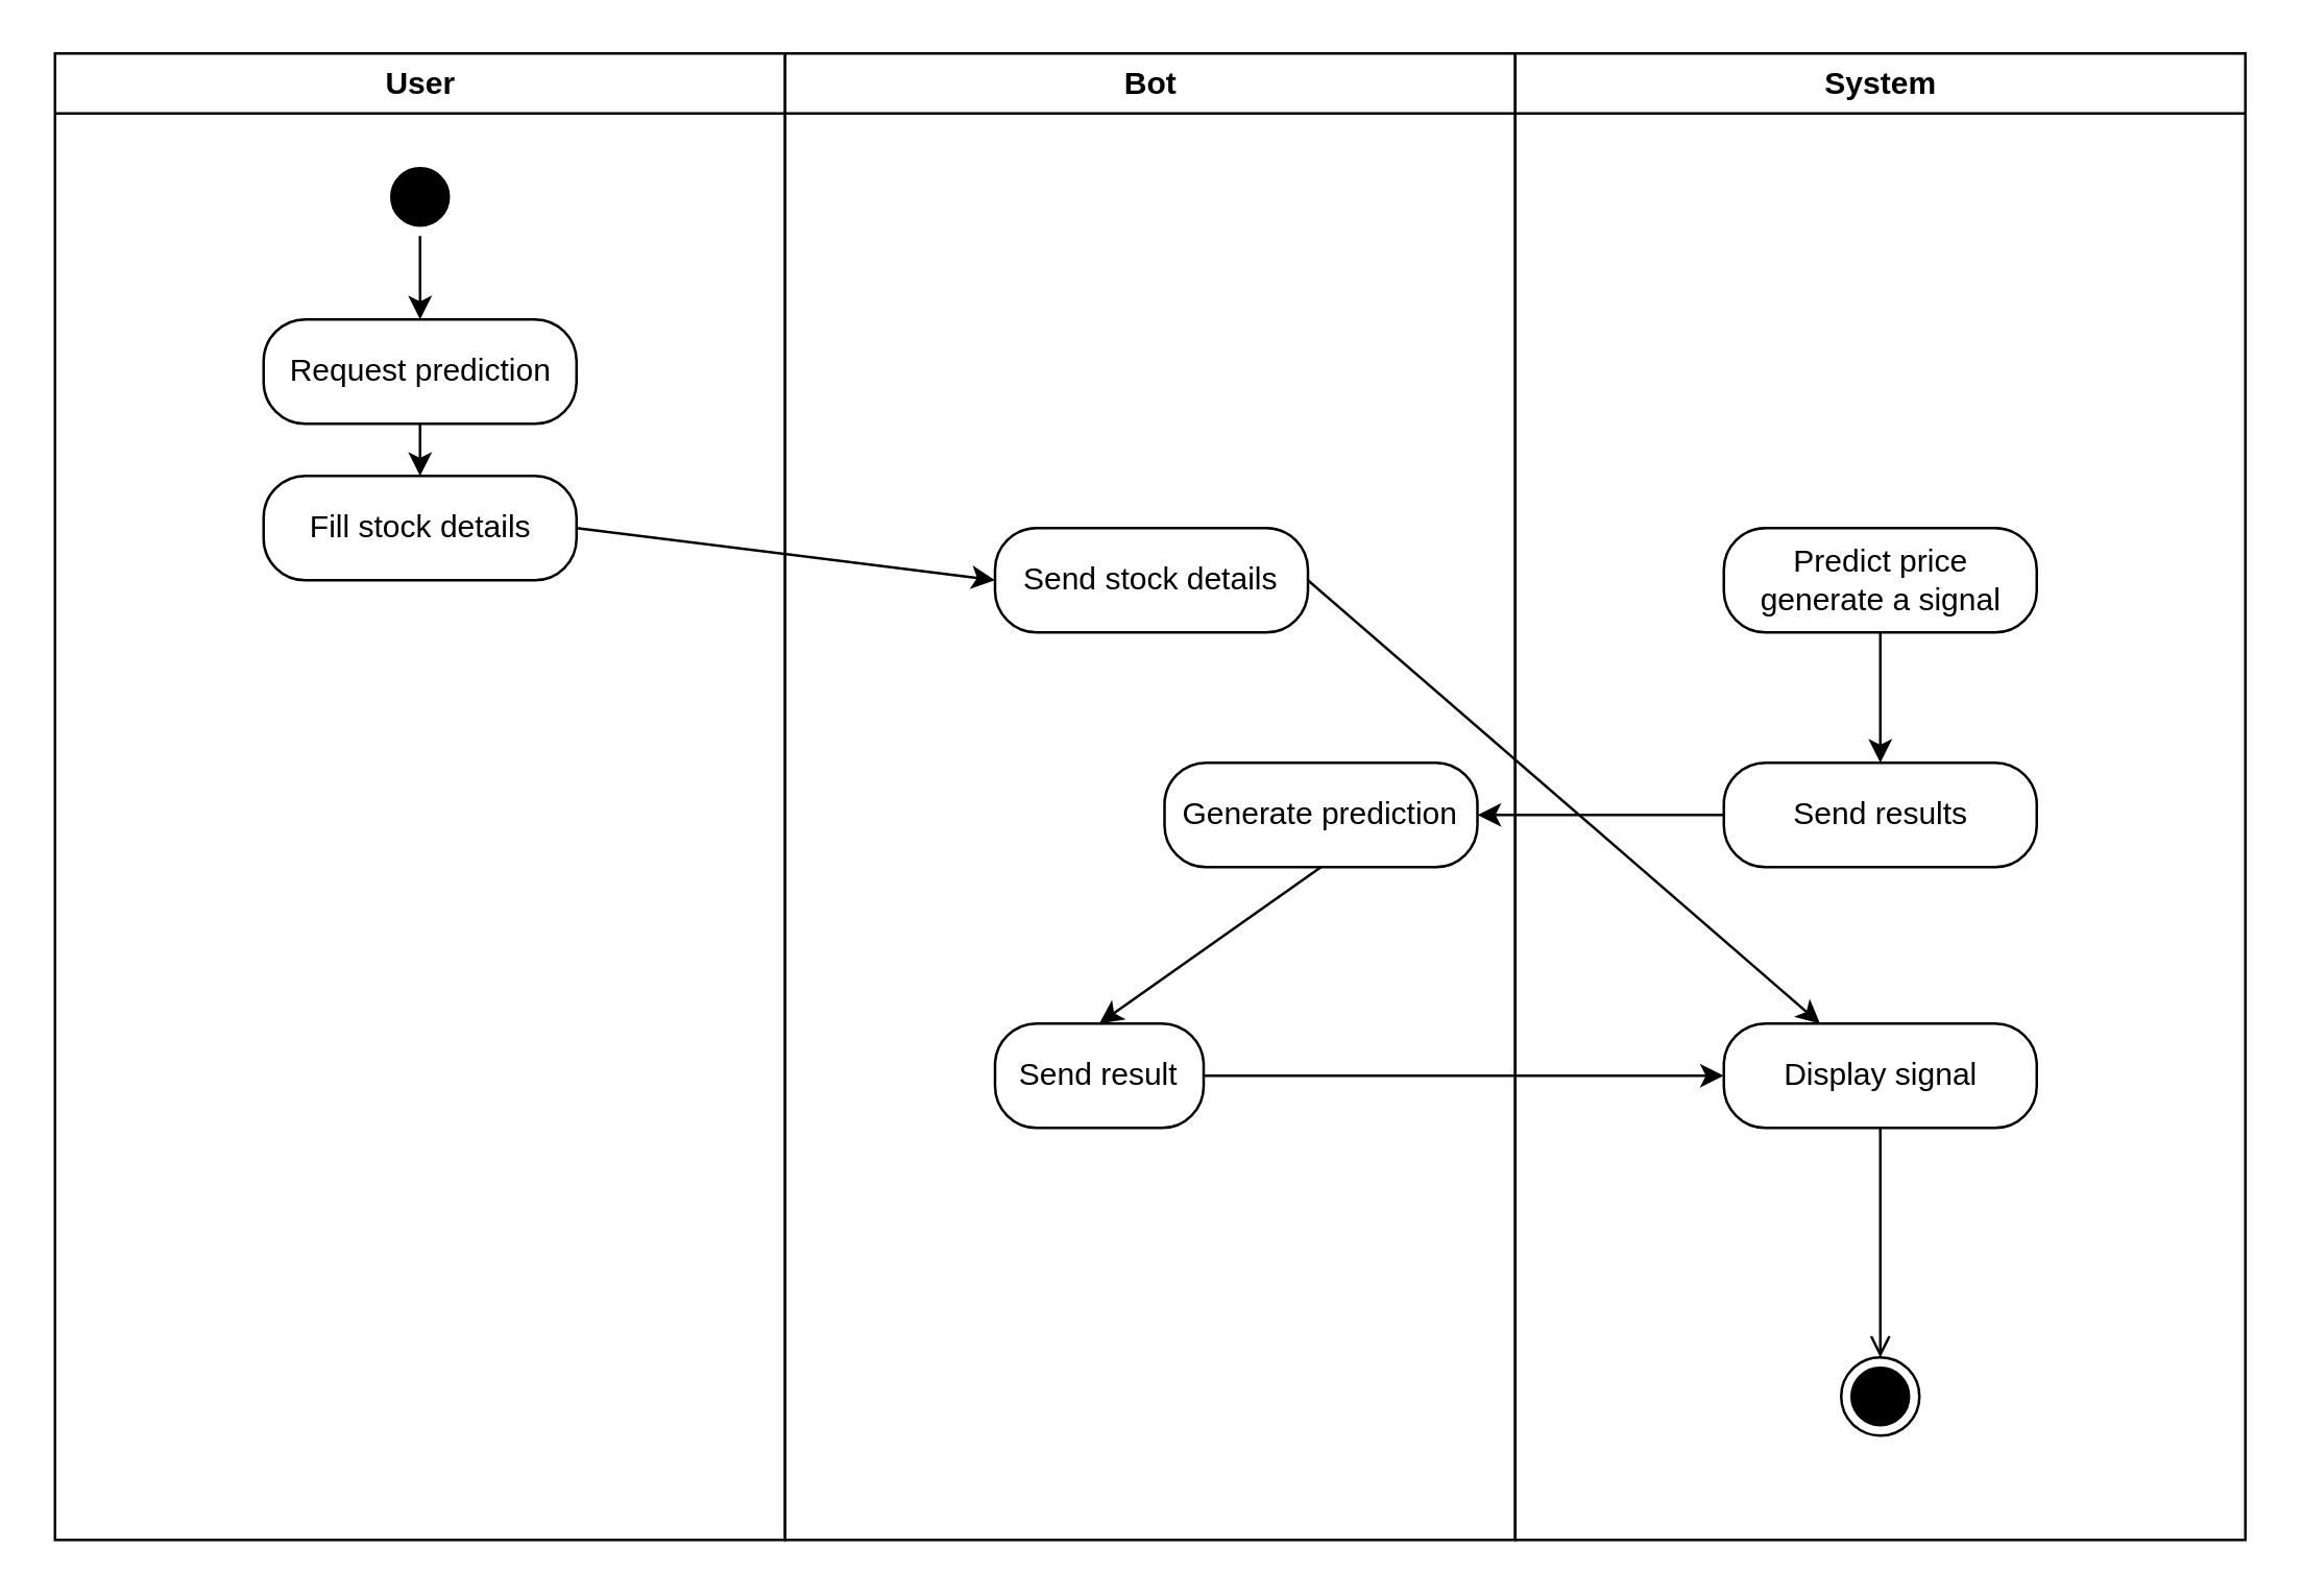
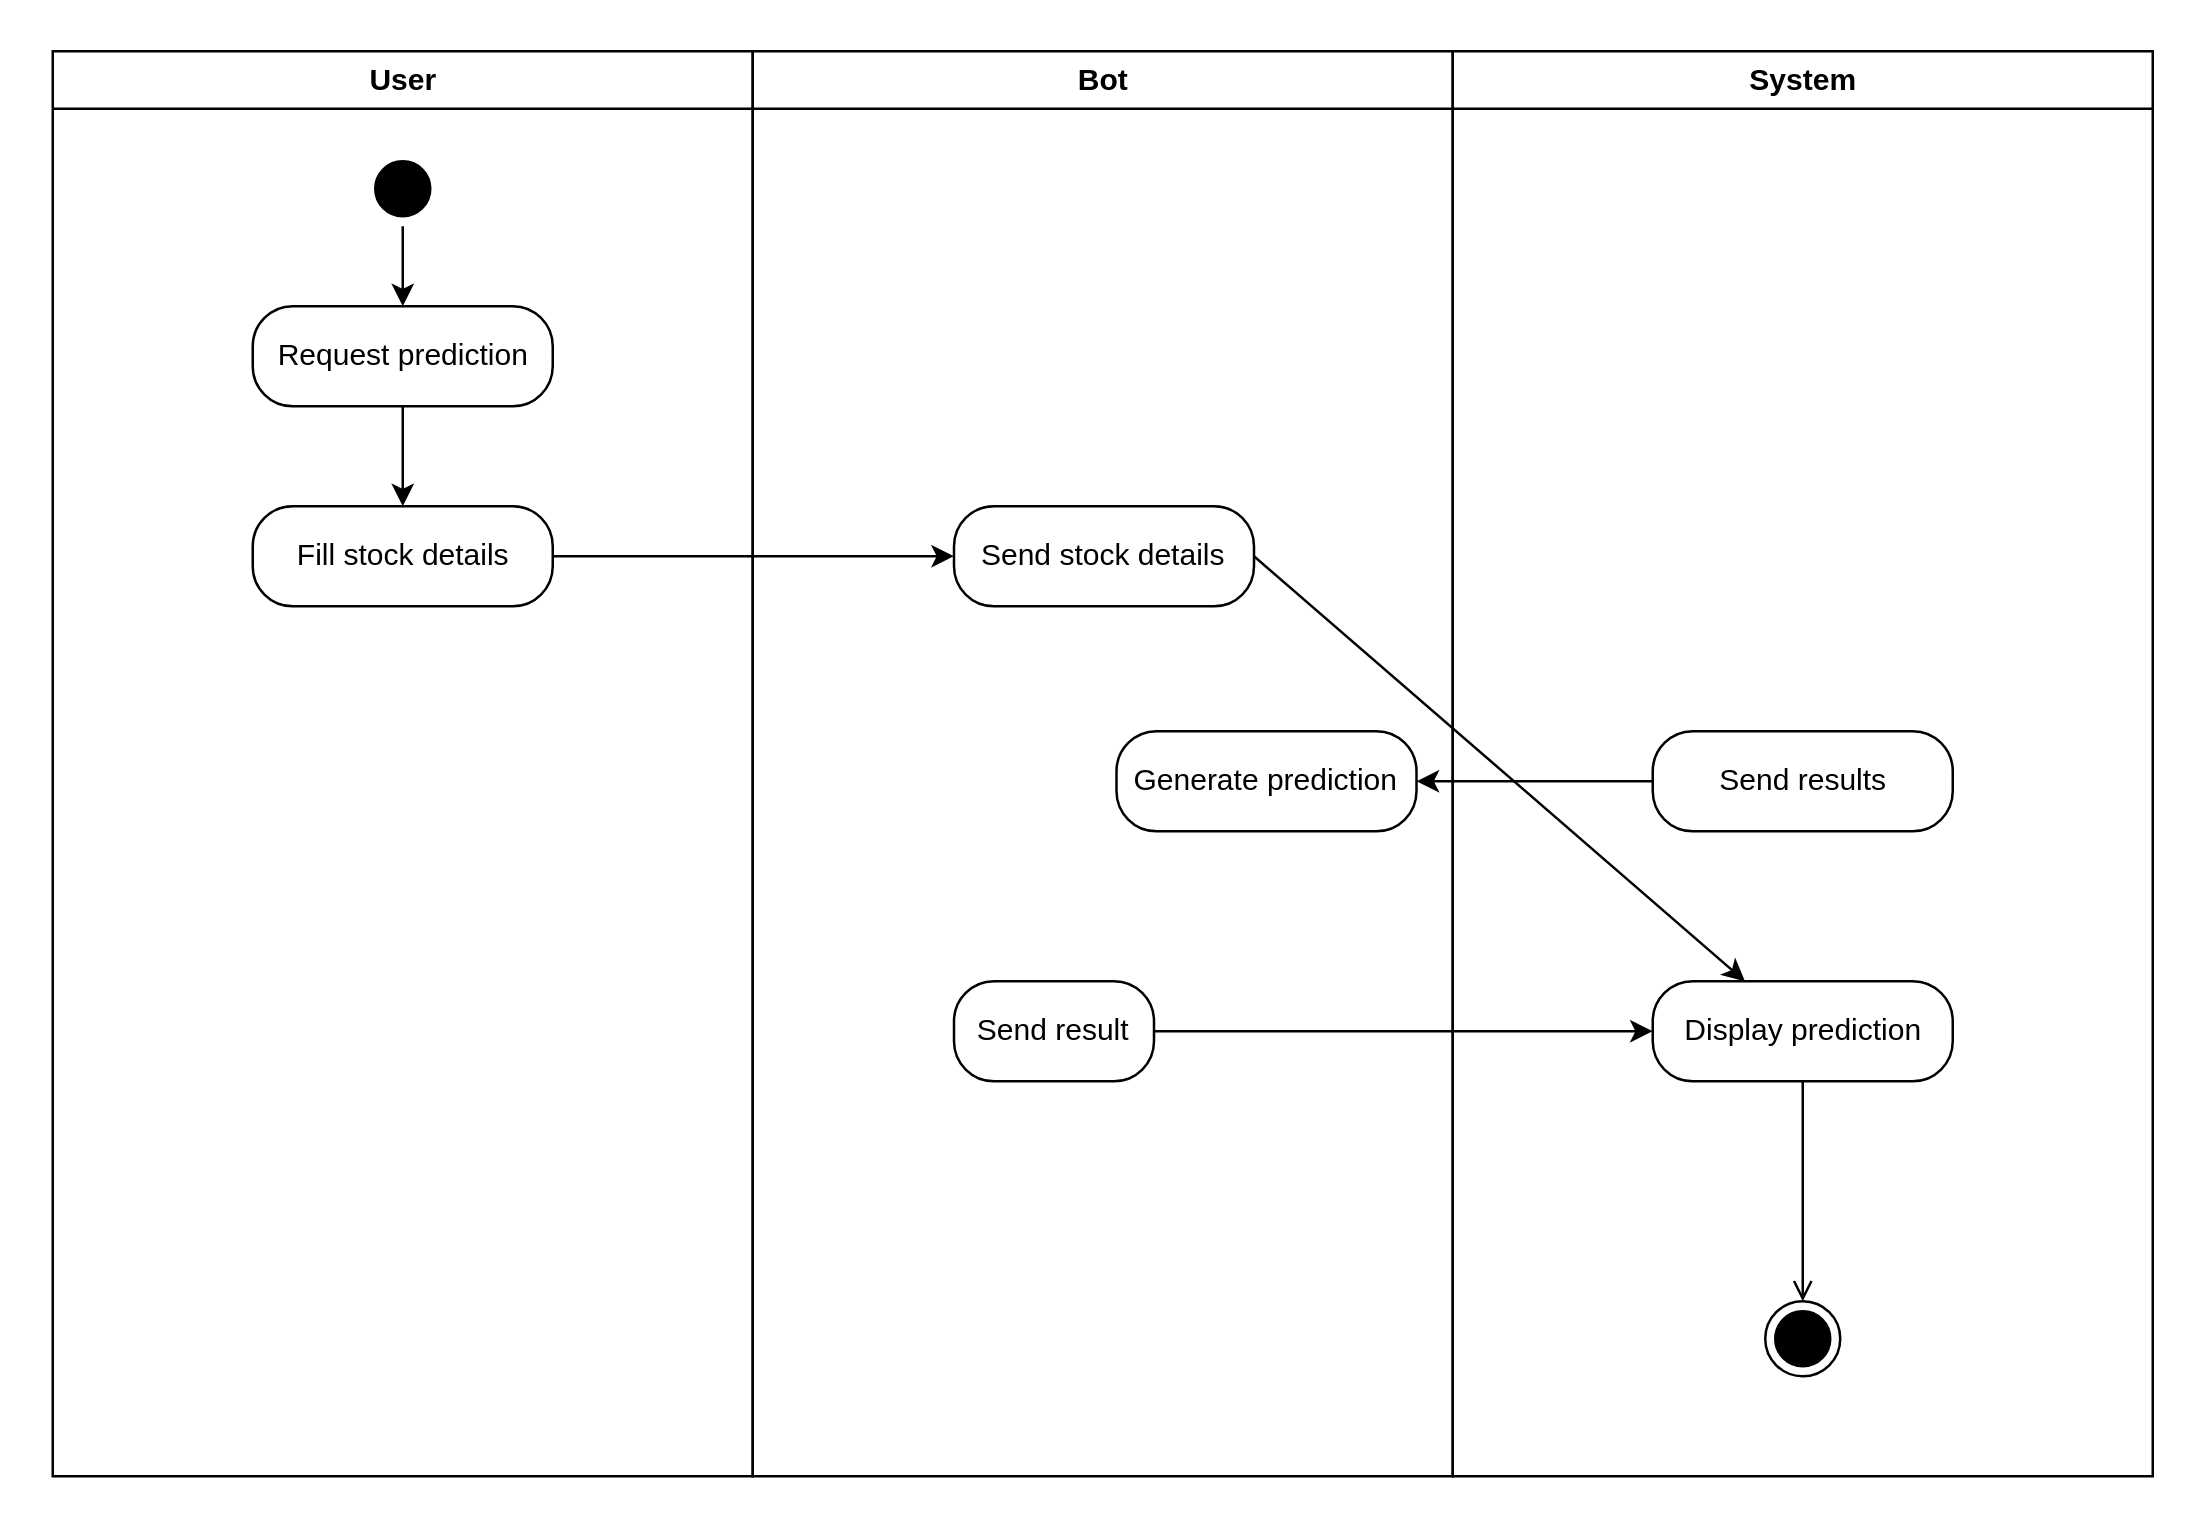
  <mxCell id="0" />
  <mxCell id="1" parent="0" />
  <mxCell id="2" value="User" style="swimlane;whiteSpace=wrap;strokeColor=#000000;" parent="1" vertex="1"><mxGeometry x="20.5" y="20" width="280" height="570" as="geometry" /></mxCell>
  <mxCell id="3" value="" style="ellipse;shape=startState;fillColor=#000000;strokeColor=#000000;" parent="2" vertex="1"><mxGeometry x="125" y="40" width="30" height="30" as="geometry" /></mxCell>
  <mxCell id="4" value="Request prediction" style="rounded=1;whiteSpace=wrap;html=1;arcSize=40;fontColor=#000000;fillColor=#FFFFFF;strokeColor=#000000;shadow=0;" parent="2" vertex="1"><mxGeometry x="80" y="102" width="120" height="40" as="geometry" /></mxCell>
  <mxCell id="5" value="" style="endArrow=classic;html=1;rounded=0;exitX=0.5;exitY=1;exitDx=0;exitDy=0;entryX=0.5;entryY=0;entryDx=0;entryDy=0;" parent="2" source="3" target="4" edge="1"><mxGeometry width="50" height="50" relative="1" as="geometry"><mxPoint x="45.5" y="92" as="sourcePoint" /><mxPoint x="95.5" y="42" as="targetPoint" /></mxGeometry></mxCell>
  <mxCell id="6" value="" style="endArrow=classic;html=1;rounded=0;exitX=0.5;exitY=1;exitDx=0;exitDy=0;entryX=0.5;entryY=0;entryDx=0;entryDy=0;" parent="2" source="4" target="7" edge="1"><mxGeometry width="50" height="50" relative="1" as="geometry"><mxPoint x="135.5" y="192" as="sourcePoint" /><mxPoint x="145.5" y="162" as="targetPoint" /></mxGeometry></mxCell>
- <mxCell id="7" value="Fill stock&amp;nbsp;&lt;span style=&quot;background-color: initial;&quot;&gt;details&lt;/span&gt;" style="rounded=1;whiteSpace=wrap;html=1;arcSize=40;fontColor=#000000;fillColor=#FFFFFF;strokeColor=#000000;shadow=0;" parent="2" vertex="1"><mxGeometry x="80" y="162" width="120" height="40" as="geometry" /></mxCell>
+ <mxCell id="7" value="Fill stock&amp;nbsp;&lt;span style=&quot;background-color: initial;&quot;&gt;details&lt;/span&gt;" style="rounded=1;whiteSpace=wrap;html=1;arcSize=40;fontColor=#000000;fillColor=#FFFFFF;strokeColor=#000000;shadow=0;" parent="2" vertex="1"><mxGeometry x="80" y="182" width="120" height="40" as="geometry" /></mxCell>
  <mxCell id="8" value="Bot" style="swimlane;whiteSpace=wrap;strokeColor=#000000;" parent="1" vertex="1"><mxGeometry x="300.5" y="20" width="280" height="570" as="geometry" /></mxCell>
  <mxCell id="9" value="Send stock details" style="rounded=1;whiteSpace=wrap;html=1;arcSize=40;fontColor=#000000;fillColor=#FFFFFF;strokeColor=#000000;shadow=0;" parent="8" vertex="1"><mxGeometry x="80.5" y="182" width="120" height="40" as="geometry" /></mxCell>
  <mxCell id="10" value="Generate prediction" style="rounded=1;whiteSpace=wrap;html=1;arcSize=40;fontColor=#000000;fillColor=#FFFFFF;strokeColor=#000000;shadow=0;" parent="8" vertex="1"><mxGeometry x="145.5" y="272" width="120" height="40" as="geometry" /></mxCell>
  <mxCell id="11" value="Send result" style="rounded=1;whiteSpace=wrap;html=1;arcSize=40;fontColor=#000000;fillColor=#FFFFFF;strokeColor=#000000;shadow=0;" parent="8" vertex="1"><mxGeometry x="80.5" y="372" width="80" height="40" as="geometry" /></mxCell>
- <mxCell id="12" value="" style="endArrow=classic;html=1;rounded=0;exitX=0.5;exitY=1;exitDx=0;exitDy=0;entryX=0.5;entryY=0;entryDx=0;entryDy=0;" parent="8" source="10" target="11" edge="1"><mxGeometry width="50" height="50" relative="1" as="geometry"><mxPoint x="155.5" y="392" as="sourcePoint" /><mxPoint x="205.5" y="342" as="targetPoint" /></mxGeometry></mxCell>
  <mxCell id="13" value="System" style="swimlane;whiteSpace=wrap;strokeColor=#000000;" parent="1" vertex="1"><mxGeometry x="580.5" y="20" width="280" height="570" as="geometry" /></mxCell>
  <mxCell id="14" value="" style="ellipse;shape=endState;fillColor=#000000;strokeColor=#000000;" parent="13" vertex="1"><mxGeometry x="125" y="500" width="30" height="30" as="geometry" /></mxCell>
  <mxCell id="15" value="" style="endArrow=open;strokeColor=#000000;endFill=1;rounded=0;exitX=0.5;exitY=1;exitDx=0;exitDy=0;" parent="13" source="19" target="14" edge="1"><mxGeometry relative="1" as="geometry"><mxPoint x="145" y="455" as="sourcePoint" /></mxGeometry></mxCell>
- <mxCell id="16" value="&lt;div&gt;Predict price&lt;/div&gt;&lt;div&gt;generate a signal&lt;/div&gt;" style="rounded=1;whiteSpace=wrap;html=1;arcSize=40;fontColor=#000000;fillColor=#FFFFFF;strokeColor=#000000;shadow=0;" parent="13" vertex="1"><mxGeometry x="80" y="182" width="120" height="40" as="geometry" /></mxCell>
  <mxCell id="17" value="Send results" style="rounded=1;whiteSpace=wrap;html=1;arcSize=40;fontColor=#000000;fillColor=#FFFFFF;strokeColor=#000000;shadow=0;" parent="13" vertex="1"><mxGeometry x="80" y="272" width="120" height="40" as="geometry" /></mxCell>
- <mxCell id="18" value="" style="edgeStyle=orthogonalEdgeStyle;rounded=0;orthogonalLoop=1;jettySize=auto;html=1;exitX=0.5;exitY=1;exitDx=0;exitDy=0;entryX=0.5;entryY=0;entryDx=0;entryDy=0;" parent="13" source="16" target="17" edge="1"><mxGeometry relative="1" as="geometry"><mxPoint x="135" y="234" as="sourcePoint" /><mxPoint x="180" y="304" as="targetPoint" /></mxGeometry></mxCell>
- <mxCell id="19" value="Display signal" style="rounded=1;whiteSpace=wrap;html=1;arcSize=40;fontColor=#000000;fillColor=#FFFFFF;strokeColor=#000000;shadow=0;" parent="13" vertex="1"><mxGeometry x="80" y="372" width="120" height="40" as="geometry" /></mxCell>
+ <mxCell id="19" value="Display prediction" style="rounded=1;whiteSpace=wrap;html=1;arcSize=40;fontColor=#000000;fillColor=#FFFFFF;strokeColor=#000000;shadow=0;" parent="13" vertex="1"><mxGeometry x="80" y="372" width="120" height="40" as="geometry" /></mxCell>
  <mxCell id="20" value="" style="endArrow=classic;html=1;rounded=0;exitX=1;exitY=0.5;exitDx=0;exitDy=0;entryX=0;entryY=0.5;entryDx=0;entryDy=0;" parent="1" source="7" target="9" edge="1"><mxGeometry width="50" height="50" relative="1" as="geometry"><mxPoint x="416" y="372" as="sourcePoint" /><mxPoint x="466" y="322" as="targetPoint" /></mxGeometry></mxCell>
  <mxCell id="21" value="" style="endArrow=classic;html=1;rounded=0;exitX=1;exitY=0.5;exitDx=0;exitDy=0;" parent="1" source="9" target="19" edge="1"><mxGeometry width="50" height="50" relative="1" as="geometry"><mxPoint x="426" y="382" as="sourcePoint" /><mxPoint x="476" y="332" as="targetPoint" /></mxGeometry></mxCell>
  <mxCell id="22" value="" style="endArrow=classic;html=1;rounded=0;exitX=0;exitY=0.5;exitDx=0;exitDy=0;entryX=1;entryY=0.5;entryDx=0;entryDy=0;" parent="1" source="17" target="10" edge="1"><mxGeometry width="50" height="50" relative="1" as="geometry"><mxPoint x="446" y="402" as="sourcePoint" /><mxPoint x="496" y="352" as="targetPoint" /></mxGeometry></mxCell>
  <mxCell id="23" value="" style="endArrow=classic;html=1;rounded=0;exitX=1;exitY=0.5;exitDx=0;exitDy=0;entryX=0;entryY=0.5;entryDx=0;entryDy=0;" parent="1" source="11" target="19" edge="1"><mxGeometry width="50" height="50" relative="1" as="geometry"><mxPoint x="556" y="412" as="sourcePoint" /><mxPoint x="606" y="362" as="targetPoint" /></mxGeometry></mxCell>
